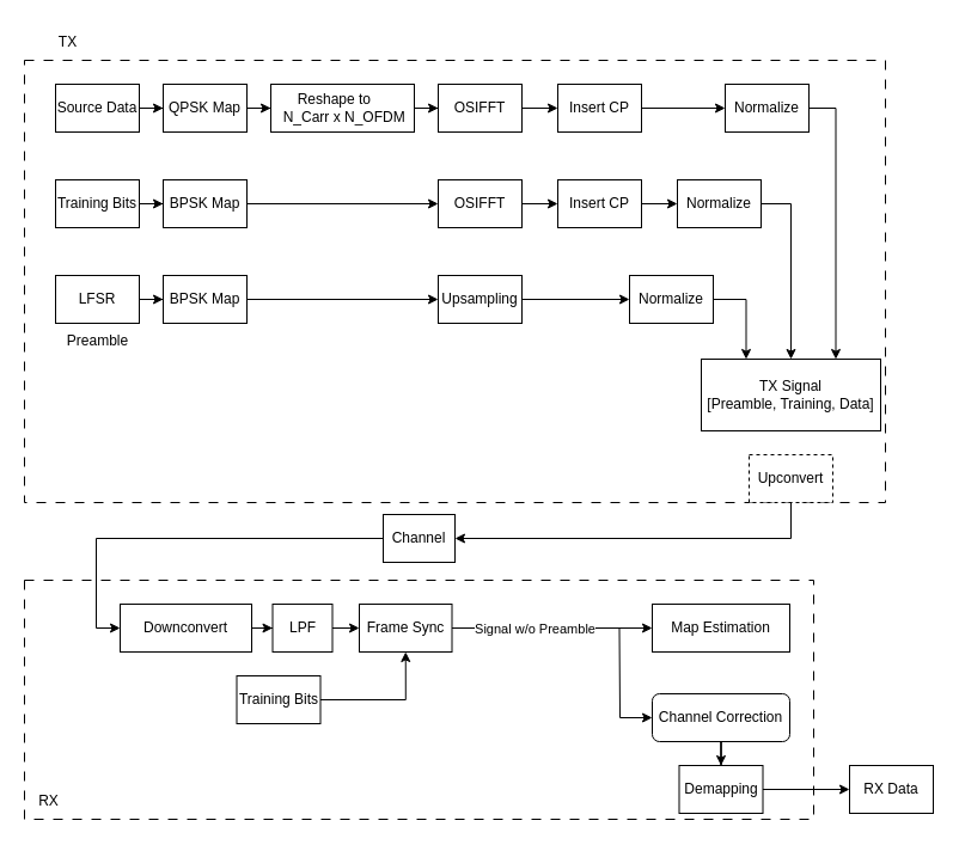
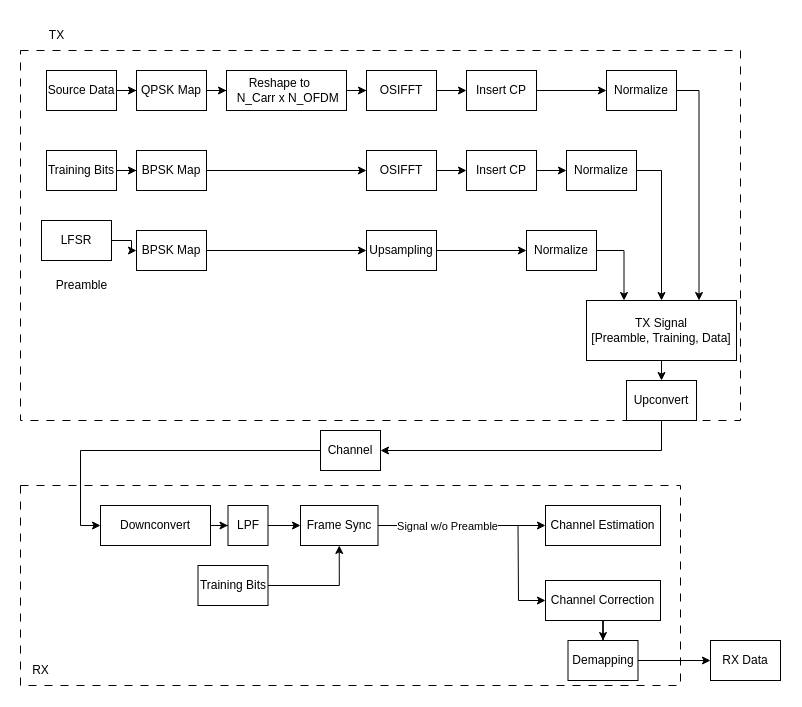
  <mxCell id="0" />
  <mxCell id="1" parent="0" />
  <mxCell id="2" style="edgeStyle=orthogonalEdgeStyle;rounded=0;orthogonalLoop=1;jettySize=auto;html=1;exitX=0.5;exitY=1;exitDx=0;exitDy=0;entryX=1;entryY=0.5;entryDx=0;entryDy=0;" parent="1" source="58" target="4" edge="1"><mxGeometry relative="1" as="geometry"><mxPoint x="645" y="500" as="targetPoint" /><mxPoint x="645" y="420" as="sourcePoint" /></mxGeometry></mxCell>
  <mxCell id="3" style="edgeStyle=orthogonalEdgeStyle;rounded=0;orthogonalLoop=1;jettySize=auto;html=1;exitX=0;exitY=0.5;exitDx=0;exitDy=0;entryX=0;entryY=0.5;entryDx=0;entryDy=0;" parent="1" source="4" target="6" edge="1"><mxGeometry relative="1" as="geometry" /></mxCell>
  <mxCell id="4" value="Channel" style="whiteSpace=wrap;html=1;" parent="1" vertex="1"><mxGeometry x="320" y="430" width="60" height="40" as="geometry" /></mxCell>
  <mxCell id="5" value="" style="edgeStyle=orthogonalEdgeStyle;rounded=0;orthogonalLoop=1;jettySize=auto;html=1;" parent="1" source="6" target="8" edge="1"><mxGeometry relative="1" as="geometry" /></mxCell>
  <mxCell id="6" value="Downconvert" style="whiteSpace=wrap;html=1;" parent="1" vertex="1"><mxGeometry x="100" y="505" width="110" height="40" as="geometry" /></mxCell>
  <mxCell id="7" value="" style="edgeStyle=orthogonalEdgeStyle;rounded=0;orthogonalLoop=1;jettySize=auto;html=1;" parent="1" source="8" target="11" edge="1"><mxGeometry relative="1" as="geometry" /></mxCell>
- <mxCell id="8" value="LPF" style="whiteSpace=wrap;html=1;" parent="1" vertex="1"><mxGeometry x="227.5" y="505" width="50" height="40" as="geometry" /></mxCell>
+ <mxCell id="8" value="LPF" style="whiteSpace=wrap;html=1;" parent="1" vertex="1"><mxGeometry x="227.5" y="505" width="40" height="40" as="geometry" /></mxCell>
  <mxCell id="9" style="edgeStyle=orthogonalEdgeStyle;rounded=0;orthogonalLoop=1;jettySize=auto;html=1;exitX=1;exitY=0.5;exitDx=0;exitDy=0;entryX=0;entryY=0.5;entryDx=0;entryDy=0;" parent="1" source="11" target="14" edge="1"><mxGeometry relative="1" as="geometry"><mxPoint x="517.5" y="535" as="targetPoint" /></mxGeometry></mxCell>
  <mxCell id="10" value="Signal w/o Preamble" style="edgeLabel;html=1;align=center;verticalAlign=middle;resizable=0;points=[];" parent="9" vertex="1" connectable="0"><mxGeometry x="-0.174" relative="1" as="geometry"><mxPoint as="offset" /></mxGeometry></mxCell>
  <mxCell id="11" value="Frame Sync" style="whiteSpace=wrap;html=1;" parent="1" vertex="1"><mxGeometry x="300" y="505" width="77.5" height="40" as="geometry" /></mxCell>
  <mxCell id="12" style="edgeStyle=orthogonalEdgeStyle;rounded=0;orthogonalLoop=1;jettySize=auto;html=1;exitX=1;exitY=0.5;exitDx=0;exitDy=0;entryX=0.5;entryY=1;entryDx=0;entryDy=0;" parent="1" source="13" target="11" edge="1"><mxGeometry relative="1" as="geometry" /></mxCell>
  <mxCell id="13" value="Training Bits" style="rounded=0;whiteSpace=wrap;html=1;" parent="1" vertex="1"><mxGeometry x="197.5" y="565" width="70" height="40" as="geometry" /></mxCell>
- <mxCell id="14" value="Map Estimation" style="whiteSpace=wrap;html=1;" parent="1" vertex="1"><mxGeometry x="545" y="505" width="115" height="40" as="geometry" /></mxCell>
+ <mxCell id="14" value="Channel Estimation" style="whiteSpace=wrap;html=1;" parent="1" vertex="1"><mxGeometry x="545" y="505" width="115" height="40" as="geometry" /></mxCell>
  <mxCell id="15" style="edgeStyle=orthogonalEdgeStyle;rounded=0;orthogonalLoop=1;jettySize=auto;html=1;exitX=0;exitY=0.5;exitDx=0;exitDy=0;endArrow=none;endFill=0;startArrow=classic;startFill=1;" parent="1" source="17" edge="1"><mxGeometry relative="1" as="geometry"><mxPoint x="517.5" y="525" as="targetPoint" /></mxGeometry></mxCell>
  <mxCell id="16" value="" style="edgeStyle=orthogonalEdgeStyle;rounded=0;orthogonalLoop=1;jettySize=auto;html=1;" parent="1" source="17" target="19" edge="1"><mxGeometry relative="1" as="geometry" /></mxCell>
- <mxCell id="17" value="Channel Correction" style="whiteSpace=wrap;html=1;rounded=1;" parent="1" vertex="1"><mxGeometry x="545" y="580" width="115" height="40" as="geometry" /></mxCell>
+ <mxCell id="17" value="Channel Correction" style="whiteSpace=wrap;html=1;" parent="1" vertex="1"><mxGeometry x="545" y="580" width="115" height="40" as="geometry" /></mxCell>
  <mxCell id="18" style="edgeStyle=orthogonalEdgeStyle;rounded=0;orthogonalLoop=1;jettySize=auto;html=1;exitX=1;exitY=0.5;exitDx=0;exitDy=0;entryX=0;entryY=0.5;entryDx=0;entryDy=0;" parent="1" source="19" target="20" edge="1"><mxGeometry relative="1" as="geometry" /></mxCell>
  <mxCell id="19" value="Demapping" style="rounded=0;whiteSpace=wrap;html=1;" parent="1" vertex="1"><mxGeometry x="567.5" y="640" width="70" height="40" as="geometry" /></mxCell>
  <mxCell id="20" value="RX Data" style="rounded=0;whiteSpace=wrap;html=1;" parent="1" vertex="1"><mxGeometry x="710" y="640" width="70" height="40" as="geometry" /></mxCell>
  <mxCell id="21" value="RX" style="text;html=1;align=center;verticalAlign=middle;resizable=0;points=[];autosize=1;strokeColor=none;fillColor=none;" parent="1" vertex="1"><mxGeometry x="20" y="655" width="40" height="30" as="geometry" /></mxCell>
  <mxCell id="22" value="" style="rounded=0;whiteSpace=wrap;html=1;fillColor=none;dashed=1;dashPattern=8 8;" parent="1" vertex="1"><mxGeometry x="20" y="485" width="660" height="200" as="geometry" /></mxCell>
  <mxCell id="23" value="" style="edgeStyle=orthogonalEdgeStyle;rounded=0;orthogonalLoop=1;jettySize=auto;html=1;" edge="1" parent="1" source="24" target="41"><mxGeometry relative="1" as="geometry" /></mxCell>
- <mxCell id="24" value="LFSR" style="rounded=0;whiteSpace=wrap;html=1;" vertex="1" parent="1"><mxGeometry x="46" y="230" width="70" height="40" as="geometry" /></mxCell>
+ <mxCell id="24" value="LFSR" style="rounded=0;whiteSpace=wrap;html=1;" vertex="1" parent="1"><mxGeometry x="41" y="220" width="70" height="40" as="geometry" /></mxCell>
  <mxCell id="25" value="" style="edgeStyle=orthogonalEdgeStyle;rounded=0;orthogonalLoop=1;jettySize=auto;html=1;" edge="1" parent="1" source="26" target="47"><mxGeometry relative="1" as="geometry" /></mxCell>
  <mxCell id="26" value="Training Bits" style="rounded=0;whiteSpace=wrap;html=1;" vertex="1" parent="1"><mxGeometry x="46" y="150" width="70" height="40" as="geometry" /></mxCell>
  <mxCell id="27" value="Source Data" style="rounded=0;whiteSpace=wrap;html=1;" vertex="1" parent="1"><mxGeometry x="46" y="70" width="70" height="40" as="geometry" /></mxCell>
  <mxCell id="28" value="" style="edgeStyle=orthogonalEdgeStyle;rounded=0;orthogonalLoop=1;jettySize=auto;html=1;startArrow=classic;startFill=1;endArrow=none;endFill=0;" edge="1" parent="1" source="30" target="27"><mxGeometry relative="1" as="geometry" /></mxCell>
  <mxCell id="29" value="" style="edgeStyle=orthogonalEdgeStyle;rounded=0;orthogonalLoop=1;jettySize=auto;html=1;" edge="1" parent="1" source="30" target="33"><mxGeometry relative="1" as="geometry" /></mxCell>
  <mxCell id="30" value="QPSK Map" style="rounded=0;whiteSpace=wrap;html=1;" vertex="1" parent="1"><mxGeometry x="136" y="70" width="70" height="40" as="geometry" /></mxCell>
  <mxCell id="31" value="Preamble" style="text;html=1;align=center;verticalAlign=middle;resizable=0;points=[];autosize=1;strokeColor=none;fillColor=none;" vertex="1" parent="1"><mxGeometry x="46" y="270" width="70" height="30" as="geometry" /></mxCell>
  <mxCell id="32" value="" style="edgeStyle=orthogonalEdgeStyle;rounded=0;orthogonalLoop=1;jettySize=auto;html=1;" edge="1" parent="1" source="33" target="35"><mxGeometry relative="1" as="geometry" /></mxCell>
  <mxCell id="33" value="Reshape to &amp;nbsp; &amp;nbsp; &amp;nbsp;N_Carr x N_OFDM" style="rounded=0;whiteSpace=wrap;html=1;" vertex="1" parent="1"><mxGeometry x="226" y="70" width="120" height="40" as="geometry" /></mxCell>
  <mxCell id="34" value="" style="edgeStyle=orthogonalEdgeStyle;rounded=0;orthogonalLoop=1;jettySize=auto;html=1;" edge="1" parent="1" source="35" target="37"><mxGeometry relative="1" as="geometry" /></mxCell>
  <mxCell id="35" value="OSIFFT" style="rounded=0;whiteSpace=wrap;html=1;" vertex="1" parent="1"><mxGeometry x="366" y="70" width="70" height="40" as="geometry" /></mxCell>
  <mxCell id="36" value="" style="edgeStyle=orthogonalEdgeStyle;rounded=0;orthogonalLoop=1;jettySize=auto;html=1;" edge="1" parent="1" source="37" target="39"><mxGeometry relative="1" as="geometry" /></mxCell>
  <mxCell id="37" value="Insert CP" style="rounded=0;whiteSpace=wrap;html=1;" vertex="1" parent="1"><mxGeometry x="466" y="70" width="70" height="40" as="geometry" /></mxCell>
  <mxCell id="38" style="edgeStyle=orthogonalEdgeStyle;rounded=0;orthogonalLoop=1;jettySize=auto;html=1;exitX=1;exitY=0.5;exitDx=0;exitDy=0;entryX=0.75;entryY=0;entryDx=0;entryDy=0;" edge="1" parent="1" source="39" target="55"><mxGeometry relative="1" as="geometry" /></mxCell>
  <mxCell id="39" value="Normalize" style="rounded=0;whiteSpace=wrap;html=1;" vertex="1" parent="1"><mxGeometry x="606" y="70" width="70" height="40" as="geometry" /></mxCell>
  <mxCell id="40" value="" style="edgeStyle=orthogonalEdgeStyle;rounded=0;orthogonalLoop=1;jettySize=auto;html=1;" edge="1" parent="1" source="41" target="43"><mxGeometry relative="1" as="geometry" /></mxCell>
  <mxCell id="41" value="BPSK Map" style="rounded=0;whiteSpace=wrap;html=1;" vertex="1" parent="1"><mxGeometry x="136" y="230" width="70" height="40" as="geometry" /></mxCell>
  <mxCell id="42" value="" style="edgeStyle=orthogonalEdgeStyle;rounded=0;orthogonalLoop=1;jettySize=auto;html=1;" edge="1" parent="1" source="43" target="45"><mxGeometry relative="1" as="geometry" /></mxCell>
  <mxCell id="43" value="Upsampling" style="rounded=0;whiteSpace=wrap;html=1;" vertex="1" parent="1"><mxGeometry x="366" y="230" width="70" height="40" as="geometry" /></mxCell>
  <mxCell id="44" style="edgeStyle=orthogonalEdgeStyle;rounded=0;orthogonalLoop=1;jettySize=auto;html=1;exitX=1;exitY=0.5;exitDx=0;exitDy=0;entryX=0.25;entryY=0;entryDx=0;entryDy=0;" edge="1" parent="1" source="45" target="55"><mxGeometry relative="1" as="geometry" /></mxCell>
  <mxCell id="45" value="Normalize" style="rounded=0;whiteSpace=wrap;html=1;" vertex="1" parent="1"><mxGeometry x="526" y="230" width="70" height="40" as="geometry" /></mxCell>
  <mxCell id="46" value="" style="edgeStyle=orthogonalEdgeStyle;rounded=0;orthogonalLoop=1;jettySize=auto;html=1;" edge="1" parent="1" source="47" target="51"><mxGeometry relative="1" as="geometry" /></mxCell>
  <mxCell id="47" value="BPSK Map" style="rounded=0;whiteSpace=wrap;html=1;" vertex="1" parent="1"><mxGeometry x="136" y="150" width="70" height="40" as="geometry" /></mxCell>
  <mxCell id="48" style="edgeStyle=orthogonalEdgeStyle;rounded=0;orthogonalLoop=1;jettySize=auto;html=1;exitX=1;exitY=0.5;exitDx=0;exitDy=0;entryX=0.5;entryY=0;entryDx=0;entryDy=0;" edge="1" parent="1" source="49" target="55"><mxGeometry relative="1" as="geometry" /></mxCell>
  <mxCell id="49" value="Normalize" style="rounded=0;whiteSpace=wrap;html=1;" vertex="1" parent="1"><mxGeometry x="566" y="150" width="70" height="40" as="geometry" /></mxCell>
  <mxCell id="50" value="" style="edgeStyle=orthogonalEdgeStyle;rounded=0;orthogonalLoop=1;jettySize=auto;html=1;" edge="1" parent="1" source="51" target="53"><mxGeometry relative="1" as="geometry" /></mxCell>
  <mxCell id="51" value="OSIFFT" style="rounded=0;whiteSpace=wrap;html=1;" vertex="1" parent="1"><mxGeometry x="366" y="150" width="70" height="40" as="geometry" /></mxCell>
  <mxCell id="52" value="" style="edgeStyle=orthogonalEdgeStyle;rounded=0;orthogonalLoop=1;jettySize=auto;html=1;" edge="1" parent="1" source="53" target="49"><mxGeometry relative="1" as="geometry" /></mxCell>
  <mxCell id="53" value="Insert CP" style="rounded=0;whiteSpace=wrap;html=1;" vertex="1" parent="1"><mxGeometry x="466" y="150" width="70" height="40" as="geometry" /></mxCell>
+ <mxCell id="54" style="edgeStyle=orthogonalEdgeStyle;rounded=0;orthogonalLoop=1;jettySize=auto;html=1;exitX=0.5;exitY=1;exitDx=0;exitDy=0;entryX=0.5;entryY=0;entryDx=0;entryDy=0;" edge="1" parent="1" source="55" target="58"><mxGeometry relative="1" as="geometry" /></mxCell>
  <mxCell id="55" value="TX Signal&lt;br&gt;[Preamble, Training, Data]" style="whiteSpace=wrap;html=1;" vertex="1" parent="1"><mxGeometry x="586" y="300" width="150" height="60" as="geometry" /></mxCell>
  <mxCell id="56" value="TX" style="text;html=1;align=center;verticalAlign=middle;resizable=0;points=[];autosize=1;strokeColor=none;fillColor=none;" vertex="1" parent="1"><mxGeometry x="36" y="20" width="40" height="30" as="geometry" /></mxCell>
  <mxCell id="57" value="" style="rounded=0;whiteSpace=wrap;html=1;fillColor=none;dashed=1;dashPattern=8 8;" vertex="1" parent="1"><mxGeometry x="20" y="50" width="720" height="370" as="geometry" /></mxCell>
- <mxCell id="58" value="Upconvert" style="rounded=0;whiteSpace=wrap;html=1;dashed=1;" vertex="1" parent="1"><mxGeometry x="626" y="380" width="70" height="40" as="geometry" /></mxCell>
+ <mxCell id="58" value="Upconvert" style="rounded=0;whiteSpace=wrap;html=1;" vertex="1" parent="1"><mxGeometry x="626" y="380" width="70" height="40" as="geometry" /></mxCell>
